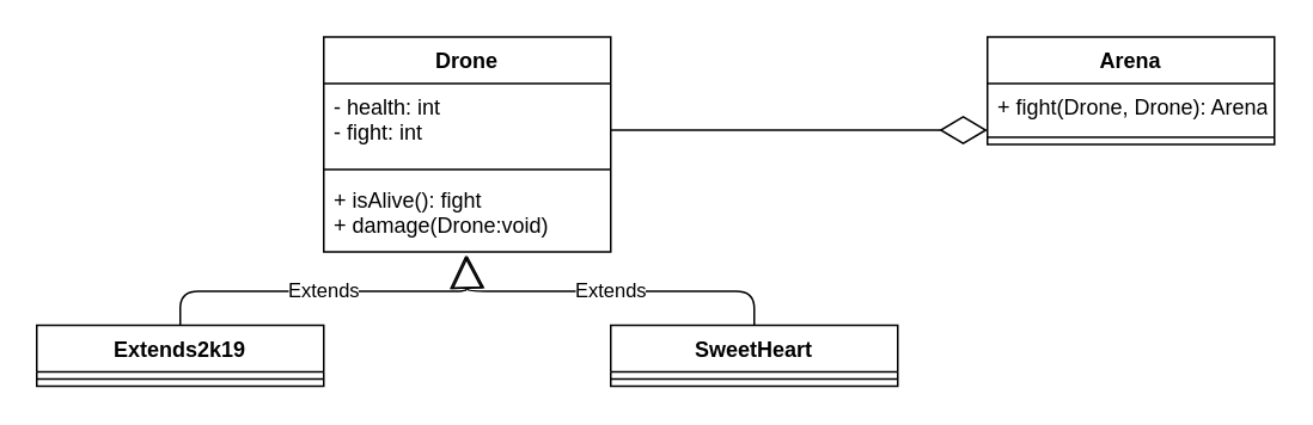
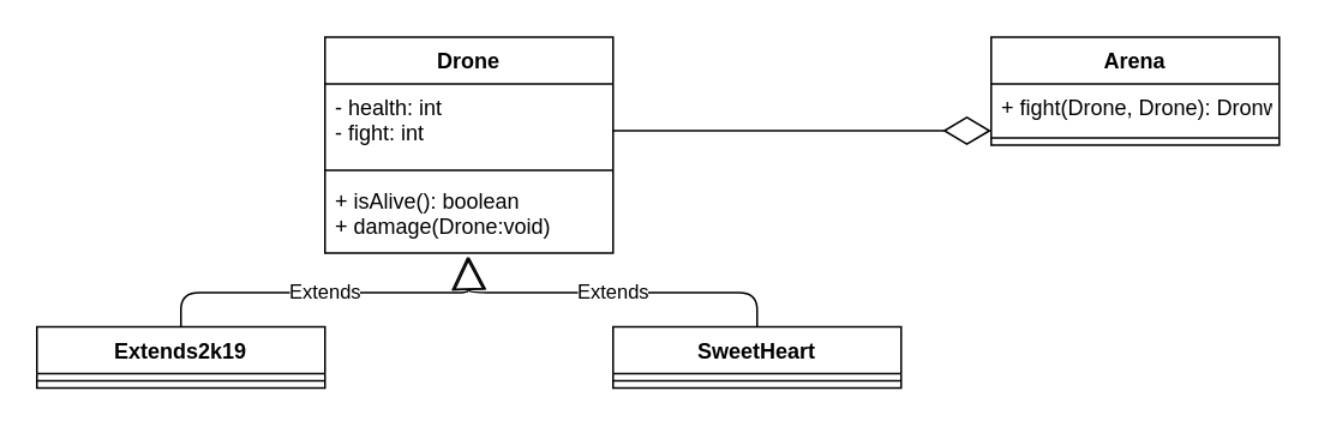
  <mxCell id="0" />
  <mxCell id="1" parent="0" />
  <mxCell id="2" value="Drone" style="swimlane;fontStyle=1;align=center;verticalAlign=top;childLayout=stackLayout;horizontal=1;startSize=26;horizontalStack=0;resizeParent=1;resizeParentMax=0;resizeLast=0;collapsible=1;marginBottom=0;" vertex="1" parent="1"><mxGeometry x="180" y="20" width="160" height="120" as="geometry" /></mxCell>
  <mxCell id="3" value="- health: int&#10;- fight: int&#10;" style="text;strokeColor=none;fillColor=none;align=left;verticalAlign=top;spacingLeft=4;spacingRight=4;overflow=hidden;rotatable=0;points=[[0,0.5],[1,0.5]];portConstraint=eastwest;" vertex="1" parent="2"><mxGeometry y="26" width="160" height="44" as="geometry" /></mxCell>
  <mxCell id="4" value="" style="line;strokeWidth=1;fillColor=none;align=left;verticalAlign=middle;spacingTop=-1;spacingLeft=3;spacingRight=3;rotatable=0;labelPosition=right;points=[];portConstraint=eastwest;" vertex="1" parent="2"><mxGeometry y="70" width="160" height="8" as="geometry" /></mxCell>
- <mxCell id="5" value="+ isAlive(): fight&#10;+ damage(Drone:void)&#10;" style="text;strokeColor=none;fillColor=none;align=left;verticalAlign=top;spacingLeft=4;spacingRight=4;overflow=hidden;rotatable=0;points=[[0,0.5],[1,0.5]];portConstraint=eastwest;" vertex="1" parent="2"><mxGeometry y="78" width="160" height="42" as="geometry" /></mxCell>
+ <mxCell id="5" value="+ isAlive(): boolean&#10;+ damage(Drone:void)&#10;" style="text;strokeColor=none;fillColor=none;align=left;verticalAlign=top;spacingLeft=4;spacingRight=4;overflow=hidden;rotatable=0;points=[[0,0.5],[1,0.5]];portConstraint=eastwest;" vertex="1" parent="2"><mxGeometry y="78" width="160" height="42" as="geometry" /></mxCell>
  <mxCell id="6" value="Extends2k19" style="swimlane;fontStyle=1;align=center;verticalAlign=top;childLayout=stackLayout;horizontal=1;startSize=26;horizontalStack=0;resizeParent=1;resizeParentMax=0;resizeLast=0;collapsible=1;marginBottom=0;" vertex="1" parent="1"><mxGeometry x="20" y="181" width="160" height="34" as="geometry" /></mxCell>
  <mxCell id="7" value="" style="line;strokeWidth=1;fillColor=none;align=left;verticalAlign=middle;spacingTop=-1;spacingLeft=3;spacingRight=3;rotatable=0;labelPosition=right;points=[];portConstraint=eastwest;" vertex="1" parent="6"><mxGeometry y="26" width="160" height="8" as="geometry" /></mxCell>
  <mxCell id="8" value="SweetHeart" style="swimlane;fontStyle=1;align=center;verticalAlign=top;childLayout=stackLayout;horizontal=1;startSize=26;horizontalStack=0;resizeParent=1;resizeParentMax=0;resizeLast=0;collapsible=1;marginBottom=0;" vertex="1" parent="1"><mxGeometry x="340" y="181" width="160" height="34" as="geometry" /></mxCell>
  <mxCell id="9" value="" style="line;strokeWidth=1;fillColor=none;align=left;verticalAlign=middle;spacingTop=-1;spacingLeft=3;spacingRight=3;rotatable=0;labelPosition=right;points=[];portConstraint=eastwest;" vertex="1" parent="8"><mxGeometry y="26" width="160" height="8" as="geometry" /></mxCell>
  <mxCell id="10" value="Extends" style="endArrow=block;endSize=16;endFill=0;html=1;exitX=0.5;exitY=0;exitDx=0;exitDy=0;edgeStyle=orthogonalEdgeStyle;" edge="1" parent="1" source="8"><mxGeometry width="160" relative="1" as="geometry"><mxPoint x="410" y="139" as="sourcePoint" /><mxPoint x="260" y="142" as="targetPoint" /></mxGeometry></mxCell>
  <mxCell id="11" value="Extends" style="endArrow=block;endSize=16;endFill=0;html=1;exitX=0.5;exitY=0;exitDx=0;exitDy=0;edgeStyle=orthogonalEdgeStyle;" edge="1" parent="1" source="6"><mxGeometry width="160" relative="1" as="geometry"><mxPoint x="100" y="140" as="sourcePoint" /><mxPoint x="259" y="142" as="targetPoint" /></mxGeometry></mxCell>
  <mxCell id="12" value="Arena" style="swimlane;fontStyle=1;align=center;verticalAlign=top;childLayout=stackLayout;horizontal=1;startSize=26;horizontalStack=0;resizeParent=1;resizeParentMax=0;resizeLast=0;collapsible=1;marginBottom=0;" vertex="1" parent="1"><mxGeometry x="550" y="20" width="160" height="60" as="geometry" /></mxCell>
- <mxCell id="13" value="+ fight(Drone, Drone): Arena" style="text;strokeColor=none;fillColor=none;align=left;verticalAlign=top;spacingLeft=4;spacingRight=4;overflow=hidden;rotatable=0;points=[[0,0.5],[1,0.5]];portConstraint=eastwest;" vertex="1" parent="12"><mxGeometry y="26" width="160" height="26" as="geometry" /></mxCell>
+ <mxCell id="13" value="+ fight(Drone, Drone): Dronw" style="text;strokeColor=none;fillColor=none;align=left;verticalAlign=top;spacingLeft=4;spacingRight=4;overflow=hidden;rotatable=0;points=[[0,0.5],[1,0.5]];portConstraint=eastwest;" vertex="1" parent="12"><mxGeometry y="26" width="160" height="26" as="geometry" /></mxCell>
  <mxCell id="14" value="" style="line;strokeWidth=1;fillColor=none;align=left;verticalAlign=middle;spacingTop=-1;spacingLeft=3;spacingRight=3;rotatable=0;labelPosition=right;points=[];portConstraint=eastwest;" vertex="1" parent="12"><mxGeometry y="52" width="160" height="8" as="geometry" /></mxCell>
  <mxCell id="15" value="" style="endArrow=diamondThin;endFill=0;endSize=24;html=1;" edge="1" parent="1"><mxGeometry width="160" relative="1" as="geometry"><mxPoint x="340" y="72" as="sourcePoint" /><mxPoint x="550" y="72" as="targetPoint" /></mxGeometry></mxCell>
